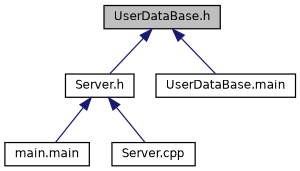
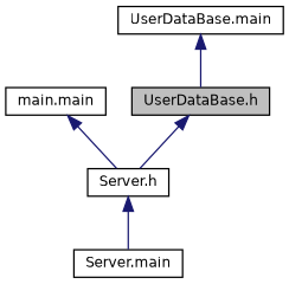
  digraph {
    node [color=black fillcolor=white fontname=Helvetica fontsize=10 shape=record style=filled]
    edge [color=midnightblue dir=back fontname=Helvetica fontsize=10 labelfontname=Helvetica labelfontsize=10 style=solid]
    n1 [fillcolor=grey75 fontcolor=black height=0.2 label="UserDataBase.h" width=0.4]
    n2 [height=0.2 label="Server.h" width=0.4]
    n3 [height=0.2 label="UserDataBase.main" width=0.4]
    n4 [height=0.2 label="main.main" width=0.4]
-   n5 [height=0.2 label="Server.cpp" width=0.4]
+   n5 [height=0.2 label="Server.main" width=0.4]
    n1 -> n2
-   n1 -> n3
-   n2 -> n4
+   n3 -> n1
+   n4 -> n2
    n2 -> n5
  }
